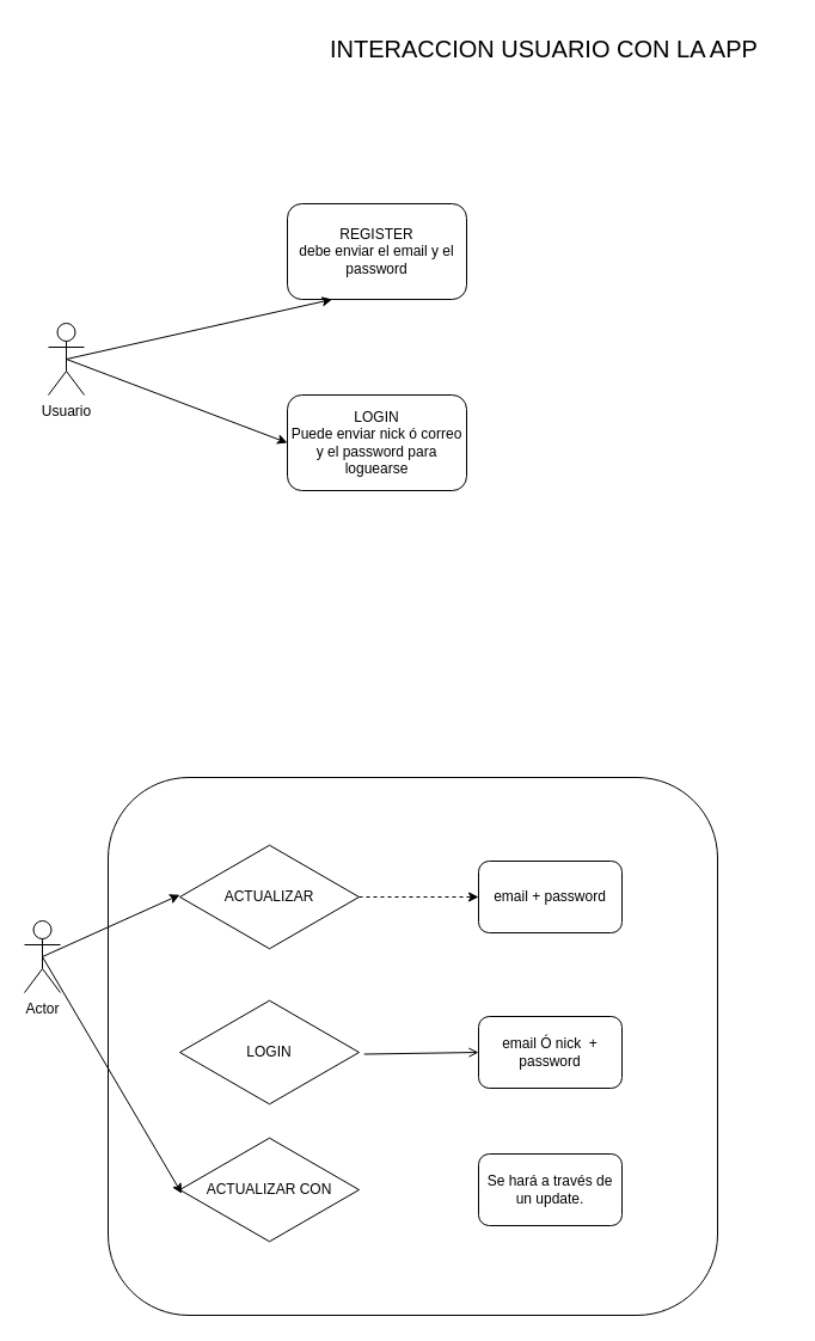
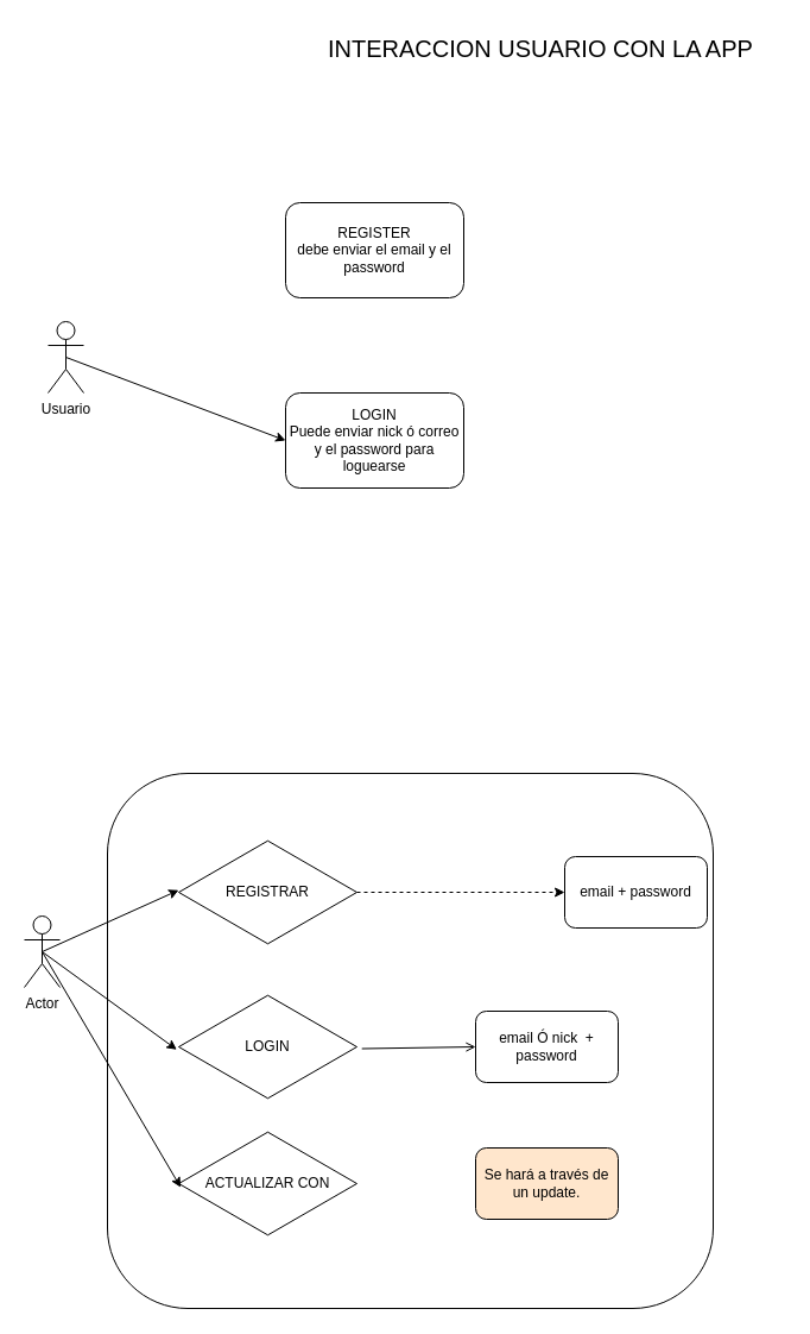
  <mxCell id="0" />
  <mxCell id="1" parent="0" />
  <mxCell id="2" value="Usuario" style="shape=umlActor;verticalLabelPosition=bottom;verticalAlign=top;html=1;outlineConnect=0;" parent="1" vertex="1"><mxGeometry x="40" y="270" width="30" height="60" as="geometry" /></mxCell>
  <mxCell id="3" value="REGISTER&lt;div&gt;debe enviar el email y el password&lt;/div&gt;" style="rounded=1;whiteSpace=wrap;html=1;" parent="1" vertex="1"><mxGeometry x="240" y="170" width="150" height="80" as="geometry" /></mxCell>
- <mxCell id="4" value="" style="endArrow=classic;html=1;entryX=0.25;entryY=1;entryDx=0;entryDy=0;exitX=0.5;exitY=0.5;exitDx=0;exitDy=0;exitPerimeter=0;" parent="1" source="2" target="3" edge="1"><mxGeometry width="50" height="50" relative="1" as="geometry"><mxPoint x="140" y="310" as="sourcePoint" /><mxPoint x="450" y="330" as="targetPoint" /></mxGeometry></mxCell>
  <mxCell id="5" value="LOGIN&lt;div&gt;Puede enviar nick ó correo y el password para loguearse&lt;/div&gt;" style="rounded=1;whiteSpace=wrap;html=1;" parent="1" vertex="1"><mxGeometry x="240" y="330" width="150" height="80" as="geometry" /></mxCell>
  <mxCell id="6" value="" style="endArrow=classic;html=1;entryX=0;entryY=0.5;entryDx=0;entryDy=0;exitX=0.5;exitY=0.5;exitDx=0;exitDy=0;exitPerimeter=0;" parent="1" source="2" target="5" edge="1"><mxGeometry width="50" height="50" relative="1" as="geometry"><mxPoint x="400" y="290" as="sourcePoint" /><mxPoint x="450" y="240" as="targetPoint" /></mxGeometry></mxCell>
  <mxCell id="7" value="&lt;font style=&quot;font-size: 20px;&quot;&gt;INTERACCION USUARIO CON LA APP&lt;/font&gt;" style="text;strokeColor=none;fillColor=none;align=left;verticalAlign=middle;spacingLeft=4;spacingRight=4;overflow=hidden;points=[[0,0.5],[1,0.5]];portConstraint=eastwest;rotatable=0;whiteSpace=wrap;html=1;" parent="1" vertex="1"><mxGeometry x="270" y="20" width="390" height="40" as="geometry" /></mxCell>
  <mxCell id="8" value="" style="rounded=1;whiteSpace=wrap;html=1;fillColor=none;" parent="1" vertex="1"><mxGeometry x="90" y="650" width="510" height="450" as="geometry" /></mxCell>
  <mxCell id="9" value="Actor" style="shape=umlActor;verticalLabelPosition=bottom;verticalAlign=top;html=1;outlineConnect=0;" parent="1" vertex="1"><mxGeometry x="20" y="770" width="30" height="60" as="geometry" /></mxCell>
- <mxCell id="10" value="email + password" style="rounded=1;whiteSpace=wrap;html=1;" parent="1" vertex="1"><mxGeometry x="400" y="720" width="120" height="60" as="geometry" /></mxCell>
- <mxCell id="11" value="ACTUALIZAR" style="html=1;whiteSpace=wrap;aspect=fixed;shape=isoRectangle;" parent="1" vertex="1"><mxGeometry x="150" y="705" width="150" height="90" as="geometry" /></mxCell>
+ <mxCell id="10" value="email + password" style="rounded=1;whiteSpace=wrap;html=1;" parent="1" vertex="1"><mxGeometry x="475" y="720" width="120" height="60" as="geometry" /></mxCell>
+ <mxCell id="11" value="REGISTRAR" style="html=1;whiteSpace=wrap;aspect=fixed;shape=isoRectangle;" parent="1" vertex="1"><mxGeometry x="150" y="705" width="150" height="90" as="geometry" /></mxCell>
  <mxCell id="12" value="" style="endArrow=classic;html=1;entryX=0;entryY=0.5;entryDx=0;entryDy=0;dashed=1;" parent="1" source="11" target="10" edge="1"><mxGeometry width="50" height="50" relative="1" as="geometry"><mxPoint x="400" y="780" as="sourcePoint" /><mxPoint x="450" y="730" as="targetPoint" /></mxGeometry></mxCell>
  <mxCell id="13" value="LOGIN" style="html=1;whiteSpace=wrap;aspect=fixed;shape=isoRectangle;" parent="1" vertex="1"><mxGeometry x="150" y="835" width="150" height="90" as="geometry" /></mxCell>
  <mxCell id="14" value="email Ó nick&amp;nbsp; + password" style="rounded=1;whiteSpace=wrap;html=1;" parent="1" vertex="1"><mxGeometry x="400" y="850" width="120" height="60" as="geometry" /></mxCell>
  <mxCell id="15" value="" style="endArrow=open;html=1;exitX=1.028;exitY=0.517;exitDx=0;exitDy=0;exitPerimeter=0;entryX=0;entryY=0.5;entryDx=0;entryDy=0;" parent="1" source="13" target="14" edge="1"><mxGeometry width="50" height="50" relative="1" as="geometry"><mxPoint x="400" y="780" as="sourcePoint" /><mxPoint x="450" y="730" as="targetPoint" /></mxGeometry></mxCell>
  <mxCell id="16" value="" style="endArrow=classic;html=1;exitX=0.5;exitY=0.5;exitDx=0;exitDy=0;exitPerimeter=0;entryX=0;entryY=0.48;entryDx=0;entryDy=0;entryPerimeter=0;" parent="1" source="9" target="11" edge="1"><mxGeometry width="50" height="50" relative="1" as="geometry"><mxPoint x="400" y="780" as="sourcePoint" /><mxPoint x="450" y="730" as="targetPoint" /></mxGeometry></mxCell>
+ <mxCell id="17" value="" style="endArrow=classic;html=1;exitX=0.5;exitY=0.5;exitDx=0;exitDy=0;exitPerimeter=0;entryX=-0.011;entryY=0.526;entryDx=0;entryDy=0;entryPerimeter=0;" parent="1" source="9" target="13" edge="1"><mxGeometry width="50" height="50" relative="1" as="geometry"><mxPoint x="400" y="780" as="sourcePoint" /><mxPoint x="450" y="730" as="targetPoint" /></mxGeometry></mxCell>
  <mxCell id="18" value="ACTUALIZAR CON" style="html=1;whiteSpace=wrap;aspect=fixed;shape=isoRectangle;" parent="1" vertex="1"><mxGeometry x="150" y="950" width="150" height="90" as="geometry" /></mxCell>
- <mxCell id="19" value="Se hará a través de un update." style="rounded=1;whiteSpace=wrap;html=1;" parent="1" vertex="1"><mxGeometry x="400" y="965" width="120" height="60" as="geometry" /></mxCell>
+ <mxCell id="19" value="Se hará a través de un update." style="rounded=1;whiteSpace=wrap;html=1;fillColor=#ffe6cc;" parent="1" vertex="1"><mxGeometry x="400" y="965" width="120" height="60" as="geometry" /></mxCell>
  <mxCell id="20" value="" style="endArrow=classic;html=1;exitX=0.5;exitY=0.5;exitDx=0;exitDy=0;exitPerimeter=0;entryX=0.011;entryY=0.535;entryDx=0;entryDy=0;entryPerimeter=0;" parent="1" source="9" target="18" edge="1"><mxGeometry width="50" height="50" relative="1" as="geometry"><mxPoint x="400" y="780" as="sourcePoint" /><mxPoint x="90" y="813" as="targetPoint" /></mxGeometry></mxCell>
